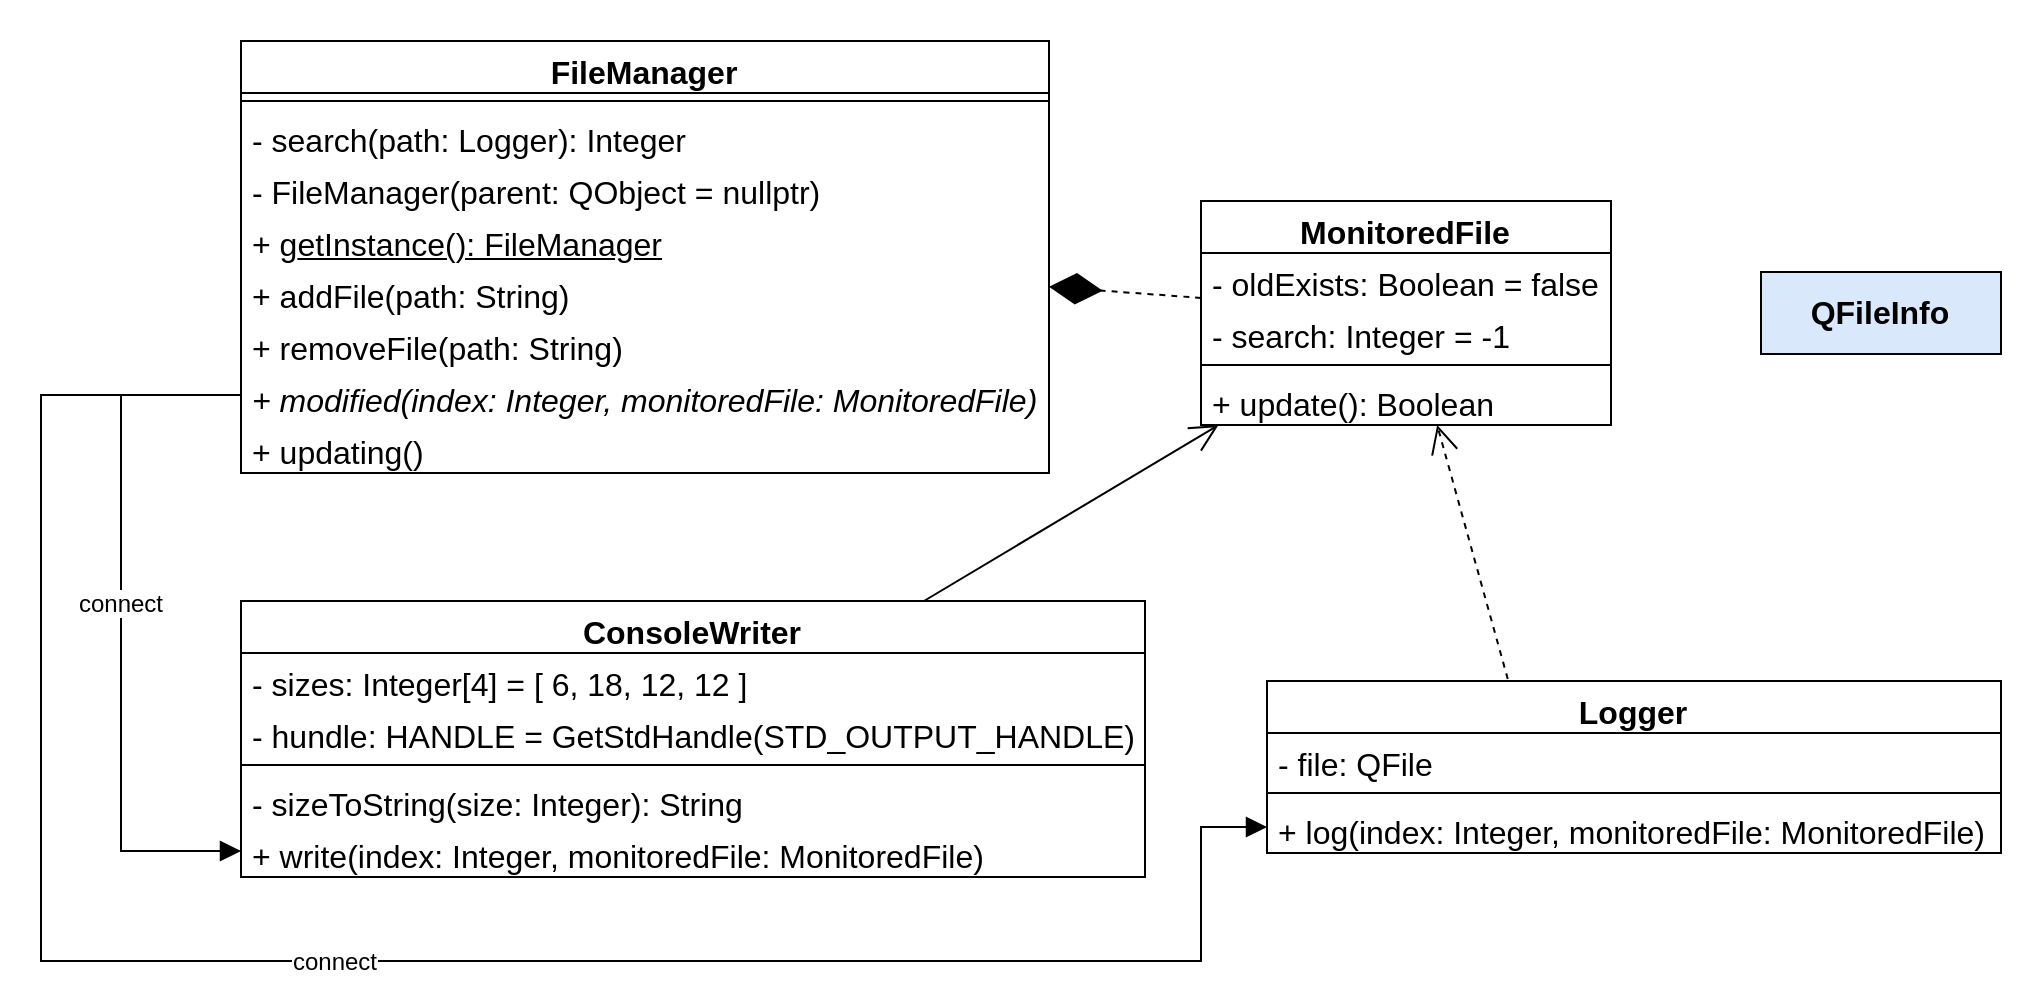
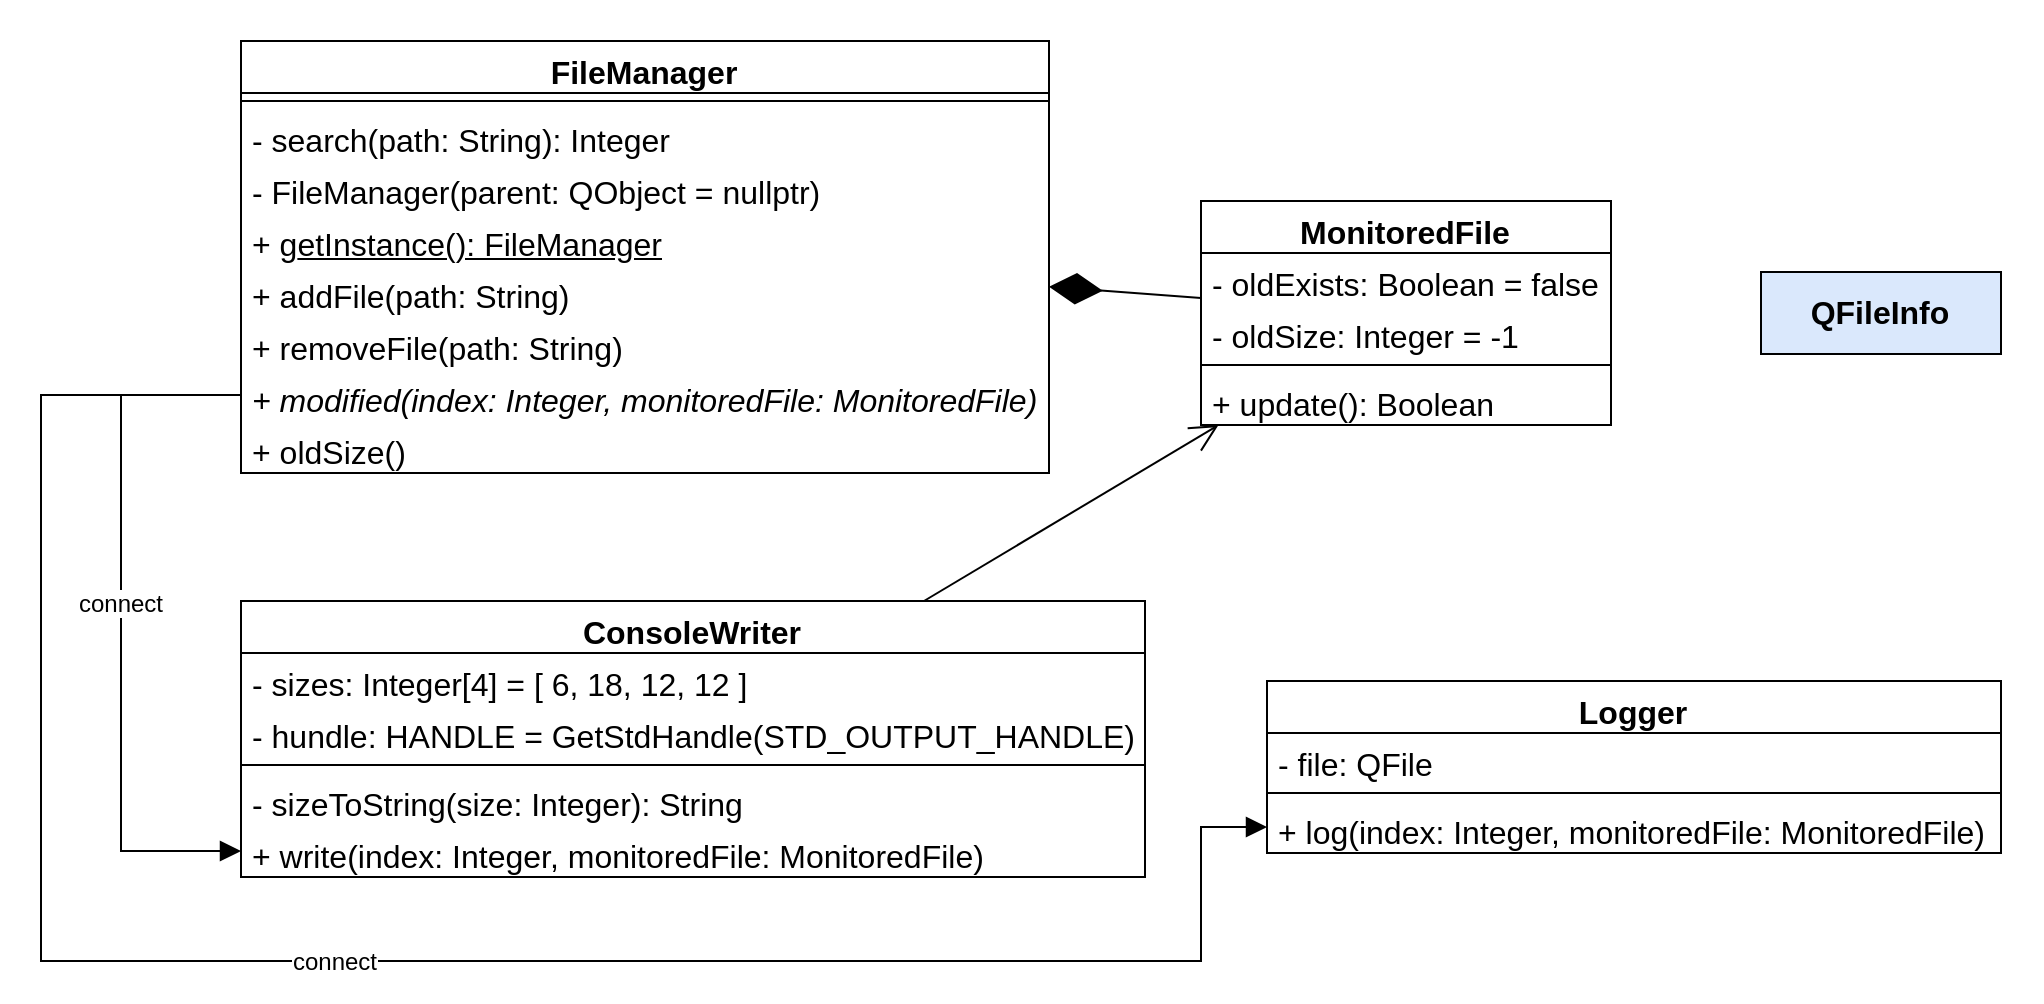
  <mxCell id="0" />
  <mxCell id="1" parent="0" />
  <mxCell id="2" value="&lt;span style=&quot;font-size: 16px;&quot;&gt;&lt;b&gt;QFileInfo&lt;/b&gt;&lt;/span&gt;" style="html=1;whiteSpace=wrap;fillColor=#dae8fc;" parent="1" vertex="1"><mxGeometry x="880" y="135.5" width="120" height="41" as="geometry" /></mxCell>
  <mxCell id="3" value="&lt;font style=&quot;font-size: 16px;&quot;&gt;MonitoredFile&lt;/font&gt;" style="swimlane;fontStyle=1;align=center;verticalAlign=top;childLayout=stackLayout;horizontal=1;startSize=26;horizontalStack=0;resizeParent=1;resizeParentMax=0;resizeLast=0;collapsible=1;marginBottom=0;whiteSpace=wrap;html=1;" parent="1" vertex="1"><mxGeometry x="600" y="100" width="205" height="112" as="geometry" /></mxCell>
  <mxCell id="4" value="&lt;font style=&quot;font-size: 16px;&quot;&gt;- oldExists: Boolean = false&lt;/font&gt;" style="text;strokeColor=none;fillColor=none;align=left;verticalAlign=top;spacingLeft=4;spacingRight=4;overflow=hidden;rotatable=0;points=[[0,0.5],[1,0.5]];portConstraint=eastwest;whiteSpace=wrap;html=1;" parent="3" vertex="1"><mxGeometry y="26" width="205" height="26" as="geometry" /></mxCell>
- <mxCell id="5" value="&lt;span style=&quot;font-size: 16px;&quot;&gt;-&amp;nbsp;search: Integer = -1&lt;/span&gt;" style="text;strokeColor=none;fillColor=none;align=left;verticalAlign=top;spacingLeft=4;spacingRight=4;overflow=hidden;rotatable=0;points=[[0,0.5],[1,0.5]];portConstraint=eastwest;whiteSpace=wrap;html=1;" parent="3" vertex="1"><mxGeometry y="52" width="205" height="26" as="geometry" /></mxCell>
+ <mxCell id="5" value="&lt;span style=&quot;font-size: 16px;&quot;&gt;-&amp;nbsp;oldSize: Integer = -1&lt;/span&gt;" style="text;strokeColor=none;fillColor=none;align=left;verticalAlign=top;spacingLeft=4;spacingRight=4;overflow=hidden;rotatable=0;points=[[0,0.5],[1,0.5]];portConstraint=eastwest;whiteSpace=wrap;html=1;" parent="3" vertex="1"><mxGeometry y="52" width="205" height="26" as="geometry" /></mxCell>
  <mxCell id="6" value="" style="line;strokeWidth=1;fillColor=none;align=left;verticalAlign=middle;spacingTop=-1;spacingLeft=3;spacingRight=3;rotatable=0;labelPosition=right;points=[];portConstraint=eastwest;strokeColor=inherit;" parent="3" vertex="1"><mxGeometry y="78" width="205" height="8" as="geometry" /></mxCell>
  <mxCell id="7" value="&lt;span style=&quot;font-size: 16px;&quot;&gt;+ update(): Boolean&lt;/span&gt;" style="text;strokeColor=none;fillColor=none;align=left;verticalAlign=top;spacingLeft=4;spacingRight=4;overflow=hidden;rotatable=0;points=[[0,0.5],[1,0.5]];portConstraint=eastwest;whiteSpace=wrap;html=1;" parent="3" vertex="1"><mxGeometry y="86" width="205" height="26" as="geometry" /></mxCell>
  <mxCell id="8" value="&lt;span style=&quot;font-size: 16px;&quot;&gt;FileManager&lt;/span&gt;" style="swimlane;fontStyle=1;align=center;verticalAlign=top;childLayout=stackLayout;horizontal=1;startSize=26;horizontalStack=0;resizeParent=1;resizeParentMax=0;resizeLast=0;collapsible=1;marginBottom=0;whiteSpace=wrap;html=1;" parent="1" vertex="1"><mxGeometry x="120" y="20" width="404" height="216" as="geometry" /></mxCell>
  <mxCell id="9" value="" style="line;strokeWidth=1;fillColor=none;align=left;verticalAlign=middle;spacingTop=-1;spacingLeft=3;spacingRight=3;rotatable=0;labelPosition=right;points=[];portConstraint=eastwest;strokeColor=inherit;" parent="8" vertex="1"><mxGeometry y="26" width="404" height="8" as="geometry" /></mxCell>
- <mxCell id="10" value="&lt;font style=&quot;font-size: 16px;&quot;&gt;- search(path: Logger): Integer&lt;/font&gt;" style="text;strokeColor=none;fillColor=none;align=left;verticalAlign=top;spacingLeft=4;spacingRight=4;overflow=hidden;rotatable=0;points=[[0,0.5],[1,0.5]];portConstraint=eastwest;whiteSpace=wrap;html=1;" vertex="1" parent="8"><mxGeometry y="34" width="404" height="26" as="geometry" /></mxCell>
+ <mxCell id="10" value="&lt;font style=&quot;font-size: 16px;&quot;&gt;- search(path: String): Integer&lt;/font&gt;" style="text;strokeColor=none;fillColor=none;align=left;verticalAlign=top;spacingLeft=4;spacingRight=4;overflow=hidden;rotatable=0;points=[[0,0.5],[1,0.5]];portConstraint=eastwest;whiteSpace=wrap;html=1;" vertex="1" parent="8"><mxGeometry y="34" width="404" height="26" as="geometry" /></mxCell>
  <mxCell id="11" value="&lt;font style=&quot;font-size: 16px;&quot;&gt;- FileManager(parent: QObject = nullptr)&lt;/font&gt;" style="text;strokeColor=none;fillColor=none;align=left;verticalAlign=top;spacingLeft=4;spacingRight=4;overflow=hidden;rotatable=0;points=[[0,0.5],[1,0.5]];portConstraint=eastwest;whiteSpace=wrap;html=1;" vertex="1" parent="8"><mxGeometry y="60" width="404" height="26" as="geometry" /></mxCell>
  <mxCell id="12" value="&lt;font style=&quot;font-size: 16px;&quot;&gt;+&amp;nbsp;g&lt;u&gt;etInstance():&amp;nbsp;FileManager&lt;/u&gt;&lt;/font&gt;" style="text;strokeColor=none;fillColor=none;align=left;verticalAlign=top;spacingLeft=4;spacingRight=4;overflow=hidden;rotatable=0;points=[[0,0.5],[1,0.5]];portConstraint=eastwest;whiteSpace=wrap;html=1;" vertex="1" parent="8"><mxGeometry y="86" width="404" height="26" as="geometry" /></mxCell>
  <mxCell id="13" value="&lt;font style=&quot;font-size: 16px;&quot;&gt;+ addFile(path: String)&lt;/font&gt;" style="text;strokeColor=none;fillColor=none;align=left;verticalAlign=top;spacingLeft=4;spacingRight=4;overflow=hidden;rotatable=0;points=[[0,0.5],[1,0.5]];portConstraint=eastwest;whiteSpace=wrap;html=1;" parent="8" vertex="1"><mxGeometry y="112" width="404" height="26" as="geometry" /></mxCell>
  <mxCell id="14" value="&lt;font style=&quot;font-size: 16px;&quot;&gt;+ removeFile(path: String)&lt;/font&gt;" style="text;strokeColor=none;fillColor=none;align=left;verticalAlign=top;spacingLeft=4;spacingRight=4;overflow=hidden;rotatable=0;points=[[0,0.5],[1,0.5]];portConstraint=eastwest;whiteSpace=wrap;html=1;" parent="8" vertex="1"><mxGeometry y="138" width="404" height="26" as="geometry" /></mxCell>
  <mxCell id="15" value="&lt;i&gt;&lt;span style=&quot;font-size: 16px;&quot;&gt;+&amp;nbsp;modified(&lt;/span&gt;&lt;span style=&quot;font-size: 16px;&quot;&gt;index: Integer, monitoredFile: MonitoredFile&lt;/span&gt;&lt;span style=&quot;font-size: 16px;&quot;&gt;)&lt;/span&gt;&lt;/i&gt;" style="text;strokeColor=none;fillColor=none;align=left;verticalAlign=top;spacingLeft=4;spacingRight=4;overflow=hidden;rotatable=0;points=[[0,0.5],[1,0.5]];portConstraint=eastwest;whiteSpace=wrap;html=1;" parent="8" vertex="1"><mxGeometry y="164" width="404" height="26" as="geometry" /></mxCell>
- <mxCell id="16" value="&lt;span style=&quot;font-size: 16px;&quot;&gt;+ updating()&lt;/span&gt;" style="text;strokeColor=none;fillColor=none;align=left;verticalAlign=top;spacingLeft=4;spacingRight=4;overflow=hidden;rotatable=0;points=[[0,0.5],[1,0.5]];portConstraint=eastwest;whiteSpace=wrap;html=1;" parent="8" vertex="1"><mxGeometry y="190" width="404" height="26" as="geometry" /></mxCell>
+ <mxCell id="16" value="&lt;span style=&quot;font-size: 16px;&quot;&gt;+ oldSize()&lt;/span&gt;" style="text;strokeColor=none;fillColor=none;align=left;verticalAlign=top;spacingLeft=4;spacingRight=4;overflow=hidden;rotatable=0;points=[[0,0.5],[1,0.5]];portConstraint=eastwest;whiteSpace=wrap;html=1;" parent="8" vertex="1"><mxGeometry y="190" width="404" height="26" as="geometry" /></mxCell>
  <mxCell id="17" style="edgeStyle=none;curved=1;rounded=0;orthogonalLoop=1;jettySize=auto;html=1;exitX=0.25;exitY=0;exitDx=0;exitDy=0;fontSize=12;startSize=8;endSize=8;" parent="1" source="2" target="2" edge="1"><mxGeometry relative="1" as="geometry" /></mxCell>
  <mxCell id="18" value="&lt;font style=&quot;font-size: 16px;&quot;&gt;ConsoleWriter&lt;/font&gt;" style="swimlane;fontStyle=1;align=center;verticalAlign=top;childLayout=stackLayout;horizontal=1;startSize=26;horizontalStack=0;resizeParent=1;resizeParentMax=0;resizeLast=0;collapsible=1;marginBottom=0;whiteSpace=wrap;html=1;" parent="1" vertex="1"><mxGeometry x="120" y="300" width="452" height="138" as="geometry" /></mxCell>
  <mxCell id="19" value="&lt;span style=&quot;font-size: 16px;&quot;&gt;- sizes: Integer[4] = [ 6, 18, 12, 12 ]&lt;/span&gt;" style="text;strokeColor=none;fillColor=none;align=left;verticalAlign=top;spacingLeft=4;spacingRight=4;overflow=hidden;rotatable=0;points=[[0,0.5],[1,0.5]];portConstraint=eastwest;whiteSpace=wrap;html=1;" parent="18" vertex="1"><mxGeometry y="26" width="452" height="26" as="geometry" /></mxCell>
  <mxCell id="20" value="&lt;span style=&quot;font-size: 16px;&quot;&gt;- hundle: HANDLE =&amp;nbsp;GetStdHandle(STD_OUTPUT_HANDLE)&lt;/span&gt;" style="text;strokeColor=none;fillColor=none;align=left;verticalAlign=top;spacingLeft=4;spacingRight=4;overflow=hidden;rotatable=0;points=[[0,0.5],[1,0.5]];portConstraint=eastwest;whiteSpace=wrap;html=1;" parent="18" vertex="1"><mxGeometry y="52" width="452" height="26" as="geometry" /></mxCell>
  <mxCell id="21" value="" style="line;strokeWidth=1;fillColor=none;align=left;verticalAlign=middle;spacingTop=-1;spacingLeft=3;spacingRight=3;rotatable=0;labelPosition=right;points=[];portConstraint=eastwest;strokeColor=inherit;" parent="18" vertex="1"><mxGeometry y="78" width="452" height="8" as="geometry" /></mxCell>
  <mxCell id="22" value="&lt;font style=&quot;font-size: 16px;&quot;&gt;- sizeToString(size: Integer): String&lt;/font&gt;" style="text;strokeColor=none;fillColor=none;align=left;verticalAlign=top;spacingLeft=4;spacingRight=4;overflow=hidden;rotatable=0;points=[[0,0.5],[1,0.5]];portConstraint=eastwest;whiteSpace=wrap;html=1;" parent="18" vertex="1"><mxGeometry y="86" width="452" height="26" as="geometry" /></mxCell>
  <mxCell id="23" value="&lt;font style=&quot;font-size: 16px;&quot;&gt;+ write(index: Integer, monitoredFile: MonitoredFile)&lt;/font&gt;" style="text;strokeColor=none;fillColor=none;align=left;verticalAlign=top;spacingLeft=4;spacingRight=4;overflow=hidden;rotatable=0;points=[[0,0.5],[1,0.5]];portConstraint=eastwest;whiteSpace=wrap;html=1;" parent="18" vertex="1"><mxGeometry y="112" width="452" height="26" as="geometry" /></mxCell>
  <mxCell id="24" value="&lt;div&gt;&lt;br&gt;&lt;/div&gt;" style="endArrow=open;endSize=12;dashed=0;html=1;rounded=0;fontSize=12;curved=1;" parent="1" source="18" target="3" edge="1"><mxGeometry width="160" relative="1" as="geometry"><mxPoint x="600" y="250" as="sourcePoint" /><mxPoint x="575" y="563" as="targetPoint" /></mxGeometry></mxCell>
  <mxCell id="25" value="&lt;font style=&quot;font-size: 16px;&quot;&gt;Logger&lt;/font&gt;" style="swimlane;fontStyle=1;align=center;verticalAlign=top;childLayout=stackLayout;horizontal=1;startSize=26;horizontalStack=0;resizeParent=1;resizeParentMax=0;resizeLast=0;collapsible=1;marginBottom=0;whiteSpace=wrap;html=1;" parent="1" vertex="1"><mxGeometry x="633" width="367" height="86" as="geometry" y="340" /></mxCell>
  <mxCell id="26" value="&lt;font style=&quot;font-size: 16px;&quot;&gt;- file: QFile&lt;/font&gt;" style="text;strokeColor=none;fillColor=none;align=left;verticalAlign=top;spacingLeft=4;spacingRight=4;overflow=hidden;rotatable=0;points=[[0,0.5],[1,0.5]];portConstraint=eastwest;whiteSpace=wrap;html=1;" parent="25" vertex="1"><mxGeometry y="26" width="367" height="26" as="geometry" /></mxCell>
  <mxCell id="27" value="" style="line;strokeWidth=1;fillColor=none;align=left;verticalAlign=middle;spacingTop=-1;spacingLeft=3;spacingRight=3;rotatable=0;labelPosition=right;points=[];portConstraint=eastwest;strokeColor=inherit;" parent="25" vertex="1"><mxGeometry y="52" width="367" height="8" as="geometry" /></mxCell>
  <mxCell id="28" value="&lt;font style=&quot;font-size: 16px;&quot;&gt;+ log(index: Integer, monitoredFile: MonitoredFile)&lt;/font&gt;" style="text;strokeColor=none;fillColor=none;align=left;verticalAlign=top;spacingLeft=4;spacingRight=4;overflow=hidden;rotatable=0;points=[[0,0.5],[1,0.5]];portConstraint=eastwest;whiteSpace=wrap;html=1;" parent="25" vertex="1"><mxGeometry y="60" width="367" height="26" as="geometry" /></mxCell>
- <mxCell id="29" value="" style="endArrow=open;endSize=12;dashed=1;html=1;rounded=0;fontSize=12;curved=1;exitX=0.328;exitY=-0.012;exitDx=0;exitDy=0;exitPerimeter=0;" parent="1" source="25" target="3" edge="1"><mxGeometry width="160" relative="1" as="geometry"><mxPoint x="670" y="260" as="sourcePoint" /><mxPoint x="662" y="588" as="targetPoint" /></mxGeometry></mxCell>
  <mxCell id="30" value="connect" style="html=1;verticalAlign=bottom;endArrow=block;curved=0;rounded=0;fontSize=12;startSize=8;endSize=8;" edge="1" parent="1" source="15" target="23"><mxGeometry width="80" relative="1" as="geometry"><mxPoint x="130" y="260" as="sourcePoint" /><mxPoint x="20" y="490" as="targetPoint" /><Array as="points"><mxPoint x="60" y="197" /><mxPoint x="60" y="425" /></Array></mxGeometry></mxCell>
  <mxCell id="31" value="connect" style="html=1;verticalAlign=bottom;endArrow=block;curved=0;rounded=0;fontSize=12;startSize=8;endSize=8;" edge="1" parent="1" source="15" target="28"><mxGeometry x="-0.002" y="-10" width="80" relative="1" as="geometry"><mxPoint x="0" y="480" as="sourcePoint" /><mxPoint x="310" y="570" as="targetPoint" /><Array as="points"><mxPoint x="20" y="197" /><mxPoint x="20" y="480" /><mxPoint x="600" y="480" /><mxPoint x="600" y="413" /></Array><mxPoint as="offset" /></mxGeometry></mxCell>
- <mxCell id="32" value="" style="endArrow=diamondThin;endFill=1;endSize=24;html=1;rounded=0;fontSize=12;curved=1;dashed=1;" edge="1" parent="1" source="3" target="8"><mxGeometry width="160" relative="1" as="geometry"><mxPoint x="410" y="310" as="sourcePoint" /><mxPoint x="570" y="310" as="targetPoint" /></mxGeometry></mxCell>
+ <mxCell id="32" value="" style="endArrow=diamondThin;endFill=1;endSize=24;html=1;rounded=0;fontSize=12;curved=1;" edge="1" parent="1" source="3" target="8"><mxGeometry width="160" relative="1" as="geometry"><mxPoint x="410" y="310" as="sourcePoint" /><mxPoint x="570" y="310" as="targetPoint" /></mxGeometry></mxCell>
